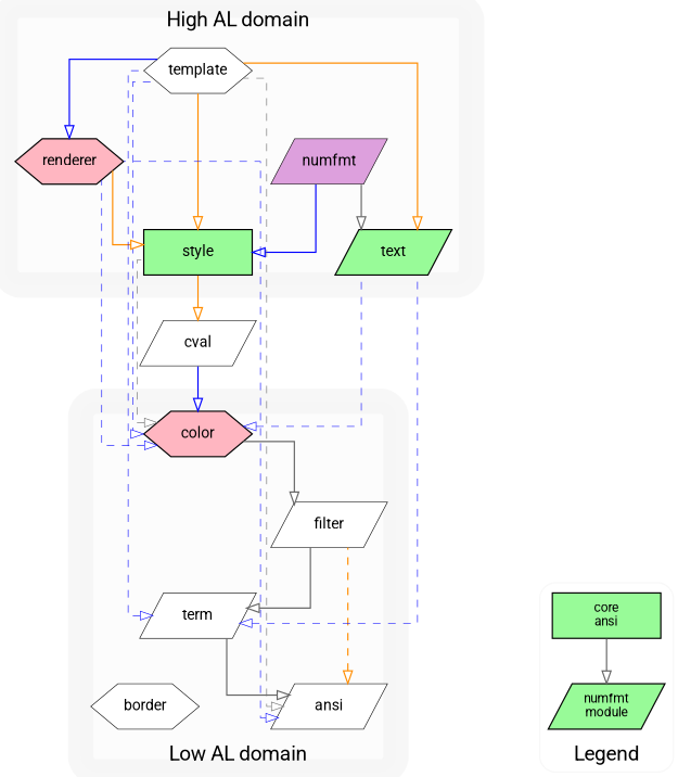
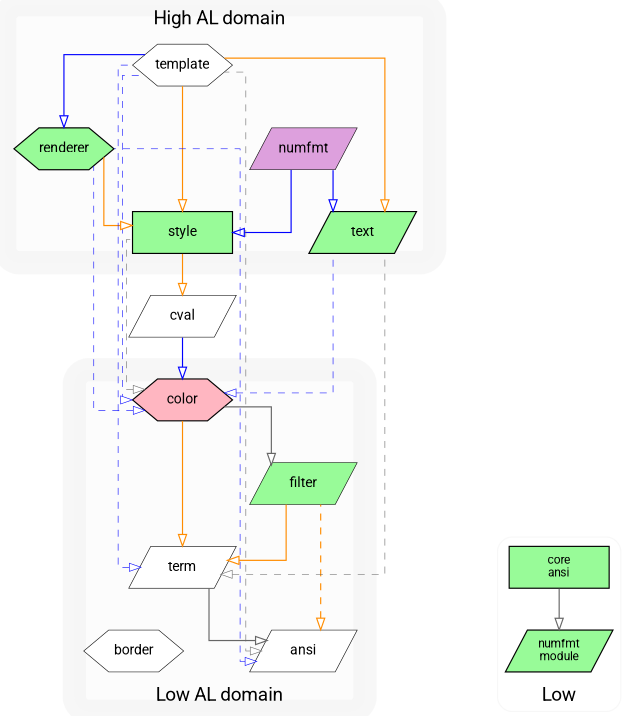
  strict digraph {
    color="#f0f0f080"
    fontname=Roboto
    nodesep=.8
    pack=55
    packmode=array_t4
    rankdir=BT
    ranksep=0.5
    splines=ortho
    style=rounded
    node [fillcolor=palegreen fixedsize=true fontname=Roboto fontsize=12 group=low margin="0.0,0.0" penwidth=.5 shape=parallelogram style="filled,solid"]
    edge [color=blue dir=back fillcolor=white fontname=Roboto penwidth=1]
    color [fillcolor=lightpink fontcolor="$LABEL_COLOR" height=.5 penwidth=1 shape=hexagon width=1.2]
-   renderer [fillcolor=lightpink fontcolor="$LABEL_COLOR" group=high height=.5 penwidth=1 shape=hexagon width=1.2]
+   renderer [fontcolor="$LABEL_COLOR" group=high height=.5 penwidth=1 shape=hexagon width=1.2]
    style [fontcolor="$LABEL_COLOR" group=high height=.5 penwidth=1 shape=box width=1.2]
    text [fontcolor="$LABEL_COLOR" group=high height=.5 penwidth=1 width=1.2]
    template [fillcolor=white group=high height=.5 shape=hexagon width=1.2]
    ansi [fillcolor=white height=.5 width=1.2]
    term [fillcolor=white height=.5 width=1.2]
    cval [fillcolor=white height=.5 width=1.2 group=""]
-   filter [fillcolor=white height=.5 width=1.2]
+   filter [height=.5 width=1.2]
    numfmt [fillcolor=plum group=high height=.5 width=1.2]
    border [fillcolor=white height=.5 shape=hexagon width=1.2]
    n12 [fontcolor="$LABEL_COLOR" fontsize=10 height=.5 label="core\nansi" margin=.3 penwidth=1 shape=box width=1.2 group=""]
    n13 [fontsize=10 height=.5 label="numfmt\nmodule" margin=.3 penwidth=1 width=1.2 group=""]
    subgraph sub_1 {
      color
      renderer
      style
      text
      template
      ansi
      term
    }
    subgraph sub_2 {
      color
      renderer
      style
      text
      template
      ansi
      term
      cval
      filter
      numfmt
    }
    subgraph sub_3 {
      penwidth=0
      cval
    }
    subgraph cluster_4 {
      bgcolor="#fafafa80"
      fontsize=16
      label="Low AL domain"
      labeljust=c
      labelloc=t
      penwidth=20
      ansi
      term
      filter
      border
      subgraph sub_5 {
        bgcolor="#fafafa80"
        fontsize=16
        label="Low AL domain"
        labeljust=c
        labelloc=t
        penwidth=20
        color
      }
    }
    subgraph cluster_6 {
      bgcolor="#fafafa80"
      fontsize=16
      label="High AL domain"
      labeljust=c
      labelloc=b
      penwidth=20
      template
      numfmt
      subgraph sub_7 {
        bgcolor="#fafafa80"
        fontsize=16
        label="High AL domain"
        labeljust=c
        labelloc=b
        penwidth=20
        renderer
        style
        text
      }
    }
    subgraph cluster_8 {
      fontsize=16
-     label=Legend
+     label=Low
      labeljust=c
      labelloc=t
      penwidth=1
      n12
      n13
    }
    color -> renderer [minlen=1 penwidth=.5 style=dashed weight=1]
    color -> style [color=gray40 minlen=1 penwidth=.5 style=dashed weight=1]
    color -> text [minlen=1 penwidth=.5 style=dashed weight=1]
    color -> template [minlen=1 penwidth=.5 style=dashed weight=1]
    color -> cval [minlen=1 weight=50]
    renderer -> template
    style -> renderer [color=darkorange]
    style -> template [color=darkorange]
    style -> numfmt
    text -> template [color=darkorange]
-   text -> numfmt [color=gray40]
+   text -> numfmt
    ansi -> renderer [minlen=1 penwidth=.5 style=dashed weight=1]
    ansi -> template [color=gray40 minlen=1 penwidth=.5 style=dashed weight=1]
    ansi -> term [color=gray40]
    ansi -> filter [color=darkorange style=dashed]
-   term -> text [minlen=1 penwidth=.5 style=dashed weight=1]
+   term -> color [color=darkorange]
+   term -> text [color=gray40 minlen=1 penwidth=.5 style=dashed weight=1]
    term -> template [minlen=1 penwidth=.5 style=dashed weight=1]
-   term -> filter [color=gray40]
+   term -> filter [color=darkorange]
    cval -> style [color=darkorange minlen=1 weight=50]
    filter -> color [color=gray40]
    n13 -> n12 [color=gray40 penwidth=""]
  }
